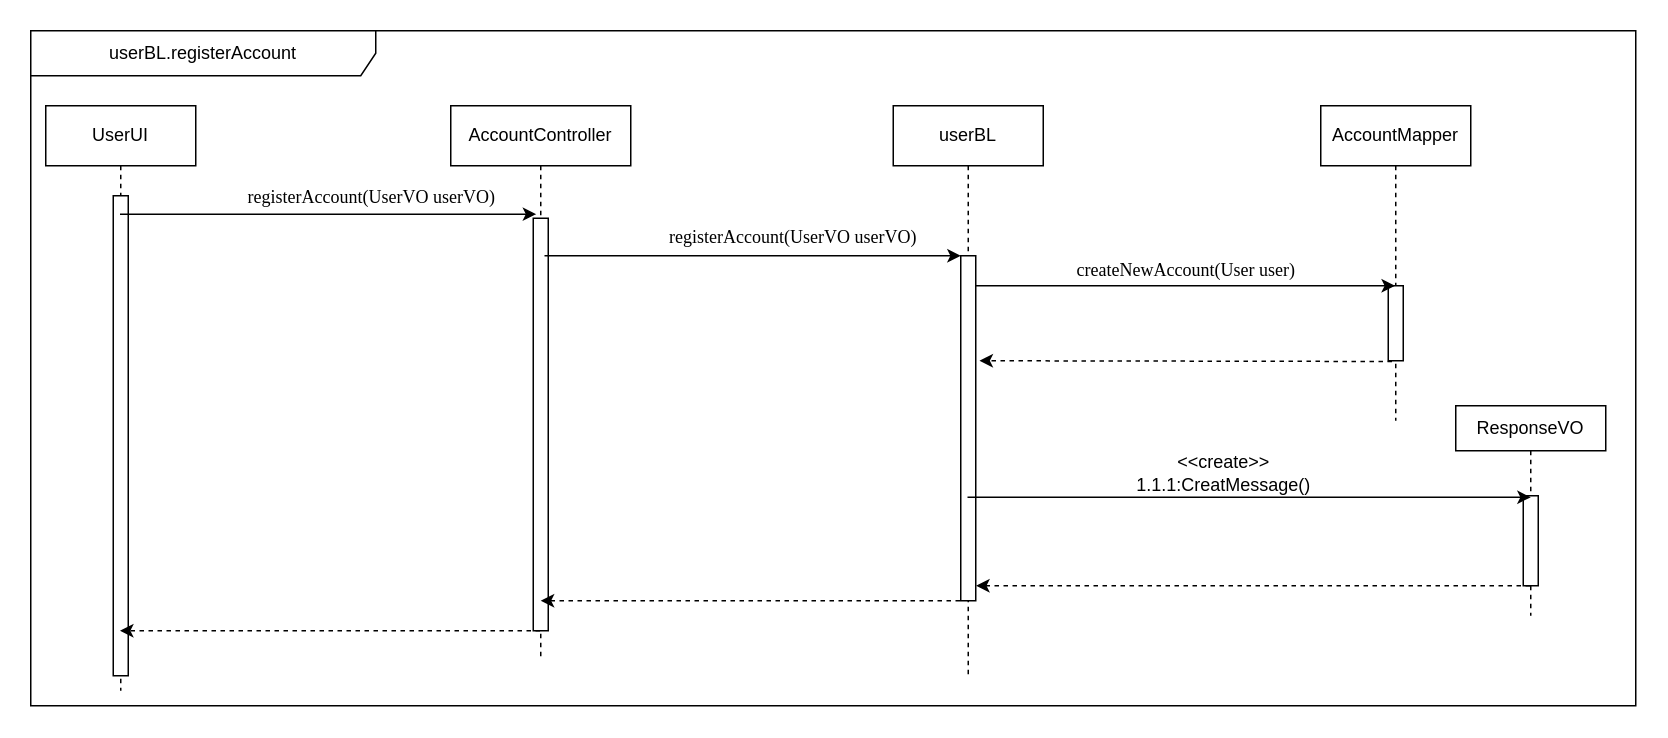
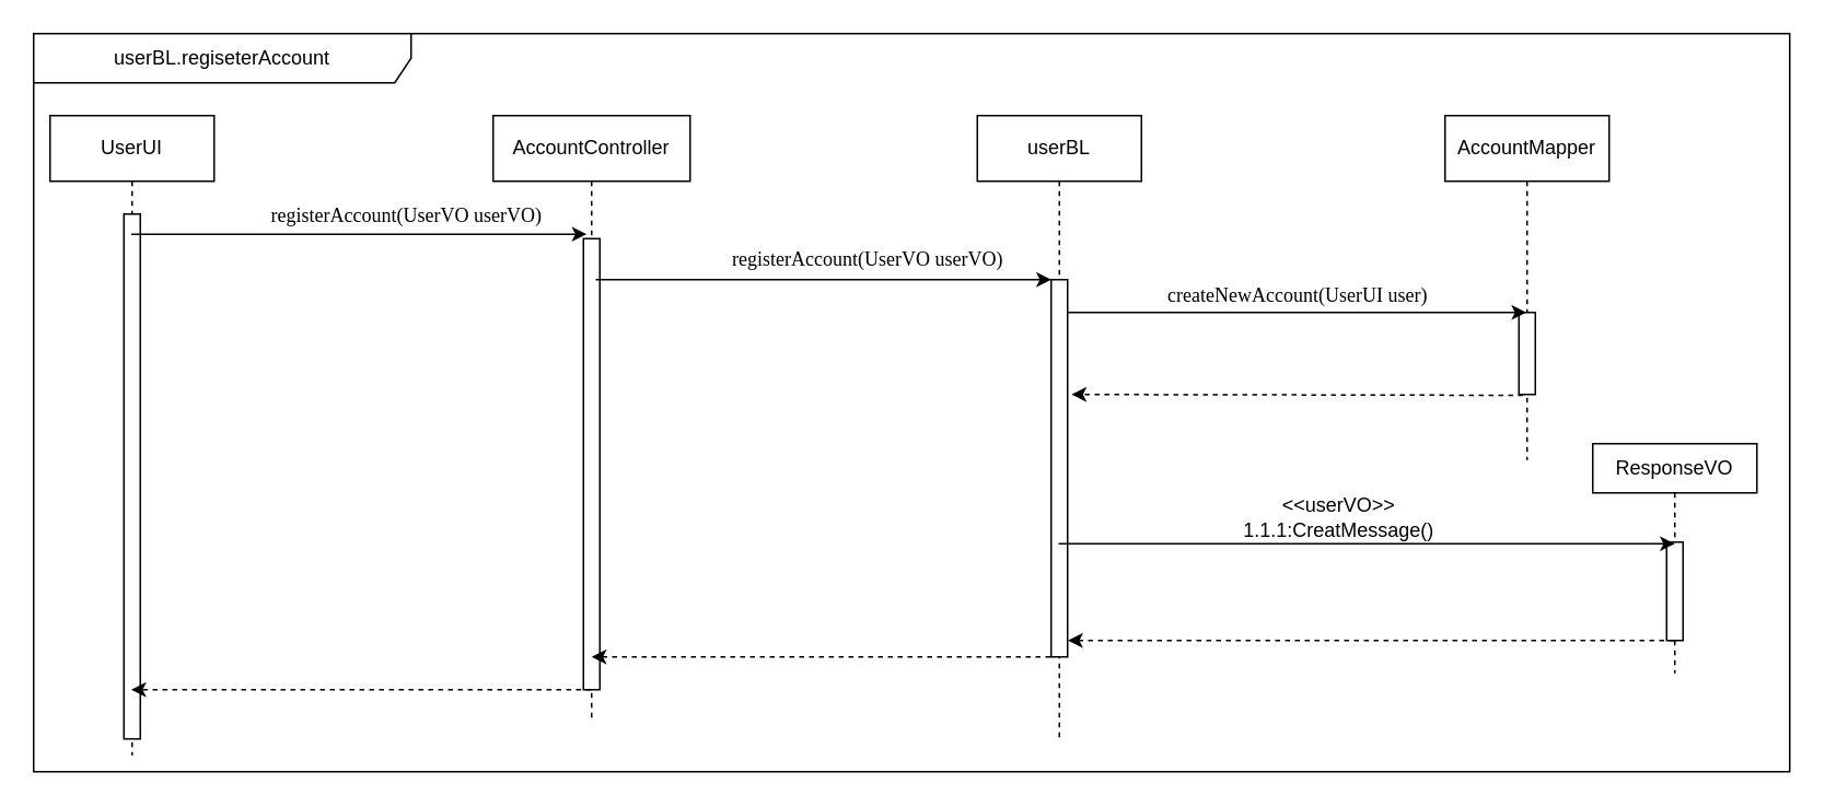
  <mxCell id="0" />
  <mxCell id="1" parent="0" />
- <mxCell id="2" value="userBL.registerAccount" style="shape=umlFrame;whiteSpace=wrap;html=1;labelBackgroundColor=none;width=230;height=30;" parent="1" vertex="1"><mxGeometry x="20" y="20" width="1070" height="450" as="geometry" /></mxCell>
+ <mxCell id="2" value="userBL.regiseterAccount" style="shape=umlFrame;whiteSpace=wrap;html=1;labelBackgroundColor=none;width=230;height=30;" parent="1" vertex="1"><mxGeometry x="20" y="20" width="1070" height="450" as="geometry" /></mxCell>
  <mxCell id="3" value="UserUI" style="shape=umlLifeline;perimeter=lifelinePerimeter;whiteSpace=wrap;html=1;container=1;collapsible=0;recursiveResize=0;outlineConnect=0;" parent="1" vertex="1"><mxGeometry x="30" y="70" width="100" height="390" as="geometry" /></mxCell>
  <mxCell id="4" value="" style="html=1;points=[];perimeter=orthogonalPerimeter;" parent="3" vertex="1"><mxGeometry x="45" y="60" width="10" height="320" as="geometry" /></mxCell>
  <mxCell id="5" value="AccountController" style="shape=umlLifeline;perimeter=lifelinePerimeter;whiteSpace=wrap;html=1;container=1;collapsible=0;recursiveResize=0;outlineConnect=0;" parent="1" vertex="1"><mxGeometry x="300" y="70" width="120" height="370" as="geometry" /></mxCell>
  <mxCell id="6" value="" style="html=1;points=[];perimeter=orthogonalPerimeter;" parent="5" vertex="1"><mxGeometry x="55" y="75" width="10" height="275" as="geometry" /></mxCell>
  <mxCell id="7" value="userBL" style="shape=umlLifeline;perimeter=lifelinePerimeter;whiteSpace=wrap;html=1;container=1;collapsible=0;recursiveResize=0;outlineConnect=0;" parent="1" vertex="1"><mxGeometry x="595" y="70" width="100" height="380" as="geometry" /></mxCell>
  <mxCell id="8" value="" style="html=1;points=[];perimeter=orthogonalPerimeter;" parent="7" vertex="1"><mxGeometry x="45" y="100" width="10" height="230" as="geometry" /></mxCell>
  <mxCell id="9" value="AccountMapper" style="shape=umlLifeline;perimeter=lifelinePerimeter;whiteSpace=wrap;html=1;container=1;collapsible=0;recursiveResize=0;outlineConnect=0;" parent="1" vertex="1"><mxGeometry x="880" y="70" width="100" height="210" as="geometry" /></mxCell>
  <mxCell id="10" value="" style="html=1;points=[];perimeter=orthogonalPerimeter;" parent="9" vertex="1"><mxGeometry x="45" y="120" width="10" height="50" as="geometry" /></mxCell>
  <mxCell id="11" value="" style="endArrow=classic;html=1;dashed=1;" parent="1" source="5" target="3" edge="1"><mxGeometry width="50" height="50" relative="1" as="geometry"><mxPoint x="170" y="345" as="sourcePoint" /><mxPoint x="80" y="345" as="targetPoint" /><Array as="points"><mxPoint x="210" y="420" /></Array></mxGeometry></mxCell>
  <mxCell id="12" value="" style="endArrow=classic;html=1;entryX=0.2;entryY=-0.01;entryDx=0;entryDy=0;entryPerimeter=0;" parent="1" source="3" target="6" edge="1"><mxGeometry width="50" height="50" relative="1" as="geometry"><mxPoint x="235" y="145" as="sourcePoint" /><mxPoint x="350" y="145" as="targetPoint" /></mxGeometry></mxCell>
  <mxCell id="13" value="&lt;div style=&quot;text-align: justify&quot;&gt;&lt;pre style=&quot;background-color: rgb(255 , 255 , 255) ; font-family: &amp;#34;menlo&amp;#34; ; font-size: 9pt&quot;&gt;registerAccount(UserVO userVO)&lt;/pre&gt;&lt;/div&gt;" style="text;html=1;align=right;verticalAlign=middle;resizable=0;points=[];labelBackgroundColor=none;" parent="12" vertex="1" connectable="0"><mxGeometry x="-0.496" y="10" relative="1" as="geometry"><mxPoint x="180.5" y="-2.25" as="offset" /></mxGeometry></mxCell>
  <mxCell id="14" value="" style="endArrow=classic;html=1;entryX=0.2;entryY=-0.01;entryDx=0;entryDy=0;entryPerimeter=0;" parent="1" edge="1"><mxGeometry width="50" height="50" relative="1" as="geometry"><mxPoint x="362.5" y="170" as="sourcePoint" /><mxPoint x="640" y="170" as="targetPoint" /></mxGeometry></mxCell>
  <mxCell id="15" value="" style="endArrow=classic;html=1;dashed=1;" parent="1" edge="1"><mxGeometry width="50" height="50" relative="1" as="geometry"><mxPoint x="639.5" y="400" as="sourcePoint" /><mxPoint x="360" y="400" as="targetPoint" /></mxGeometry></mxCell>
  <mxCell id="16" value="" style="endArrow=classic;html=1;" parent="1" target="9" edge="1"><mxGeometry width="50" height="50" relative="1" as="geometry"><mxPoint x="650" y="190" as="sourcePoint" /><mxPoint x="880" y="190" as="targetPoint" /></mxGeometry></mxCell>
  <mxCell id="17" value="" style="endArrow=classic;html=1;dashed=1;" parent="1" edge="1"><mxGeometry width="50" height="50" relative="1" as="geometry"><mxPoint x="927.5" y="240.5" as="sourcePoint" /><mxPoint x="652.5" y="240" as="targetPoint" /></mxGeometry></mxCell>
- <mxCell id="18" value="&lt;pre style=&quot;background-color: rgb(255 , 255 , 255) ; font-family: &amp;#34;menlo&amp;#34; ; font-size: 9pt&quot;&gt;&lt;pre style=&quot;font-family: &amp;#34;menlo&amp;#34; ; font-size: 9pt&quot;&gt;createNewAccount(User user)&lt;/pre&gt;&lt;/pre&gt;" style="text;html=1;align=center;verticalAlign=middle;resizable=0;points=[];autosize=1;" parent="1" vertex="1"><mxGeometry x="685" y="160" width="210" height="40" as="geometry" /></mxCell>
+ <mxCell id="18" value="&lt;pre style=&quot;background-color: rgb(255 , 255 , 255) ; font-family: &amp;#34;menlo&amp;#34; ; font-size: 9pt&quot;&gt;&lt;pre style=&quot;font-family: &amp;#34;menlo&amp;#34; ; font-size: 9pt&quot;&gt;createNewAccount(UserUI user)&lt;/pre&gt;&lt;/pre&gt;" style="text;html=1;align=center;verticalAlign=middle;resizable=0;points=[];autosize=1;" parent="1" vertex="1"><mxGeometry x="685" y="160" width="210" height="40" as="geometry" /></mxCell>
  <mxCell id="19" value="ResponseVO" style="shape=umlLifeline;perimeter=lifelinePerimeter;whiteSpace=wrap;html=1;container=1;collapsible=0;recursiveResize=0;outlineConnect=0;size=30;" parent="1" vertex="1"><mxGeometry x="970" y="270" width="100" height="140" as="geometry" /></mxCell>
  <mxCell id="20" value="" style="html=1;points=[];perimeter=orthogonalPerimeter;" parent="19" vertex="1"><mxGeometry x="45" y="60" width="10" height="60" as="geometry" /></mxCell>
  <mxCell id="21" value="" style="endArrow=classic;html=1;" parent="1" edge="1"><mxGeometry width="50" height="50" relative="1" as="geometry"><mxPoint x="644.5" y="331" as="sourcePoint" /><mxPoint x="1020" y="331" as="targetPoint" /></mxGeometry></mxCell>
  <mxCell id="22" value="&lt;span style=&quot;color: rgba(0 , 0 , 0 , 0) ; font-family: monospace ; font-size: 0px ; background-color: rgb(248 , 249 , 250)&quot;&gt;%3CmxGraphModel%3E%3Croot%3E%3CmxCell%20id%3D%220%22%2F%3E%3CmxCell%20id%3D%221%22%20parent%3D%220%22%2F%3E%3CmxCell%20id%3D%222%22%20value%3D%22%22%20style%3D%22endArrow%3Dclassic%3Bhtml%3D1%3Bdashed%3D1%3B%22%20edge%3D%221%22%20parent%3D%221%22%3E%3CmxGeometry%20width%3D%2250%22%20height%3D%2250%22%20relative%3D%221%22%20as%3D%22geometry%22%3E%3CmxPoint%20x%3D%22919.75%22%20y%3D%22380%22%20as%3D%22sourcePoint%22%2F%3E%3CmxPoint%20x%3D%22640.25%22%20y%3D%22380%22%20as%3D%22targetPoint%22%2F%3E%3C%2FmxGeometry%3E%3C%2FmxCell%3E%3C%2Froot%3E%3C%2FmxGraphModel%3E&lt;/span&gt;" style="endArrow=classic;html=1;dashed=1;" parent="1" source="19" edge="1"><mxGeometry width="50" height="50" relative="1" as="geometry"><mxPoint x="929.75" y="390" as="sourcePoint" /><mxPoint x="650.25" y="390" as="targetPoint" /></mxGeometry></mxCell>
- <mxCell id="23" value="&amp;lt;&amp;lt;create&amp;gt;&amp;gt;&lt;br&gt;1.1.1:CreatMessage()" style="text;html=1;align=center;verticalAlign=middle;resizable=0;points=[];autosize=1;" parent="1" vertex="1"><mxGeometry x="750" y="300" width="130" height="30" as="geometry" /></mxCell>
+ <mxCell id="23" value="&amp;lt;&amp;lt;userVO&amp;gt;&amp;gt;&lt;br&gt;1.1.1:CreatMessage()" style="text;html=1;align=center;verticalAlign=middle;resizable=0;points=[];autosize=1;" parent="1" vertex="1"><mxGeometry x="750" y="300" width="130" height="30" as="geometry" /></mxCell>
  <mxCell id="24" value="&lt;div style=&quot;text-align: justify&quot;&gt;&lt;/div&gt;&lt;pre style=&quot;background-color: rgb(255 , 255 , 255) ; font-family: &amp;#34;menlo&amp;#34; ; font-size: 9pt&quot;&gt;registerAccount(UserVO userVO)&lt;/pre&gt;" style="text;html=1;align=right;verticalAlign=middle;resizable=0;points=[];labelBackgroundColor=none;" parent="1" vertex="1" connectable="0"><mxGeometry x="410" y="160" as="geometry"><mxPoint x="200.5" y="-2.25" as="offset" /></mxGeometry></mxCell>
